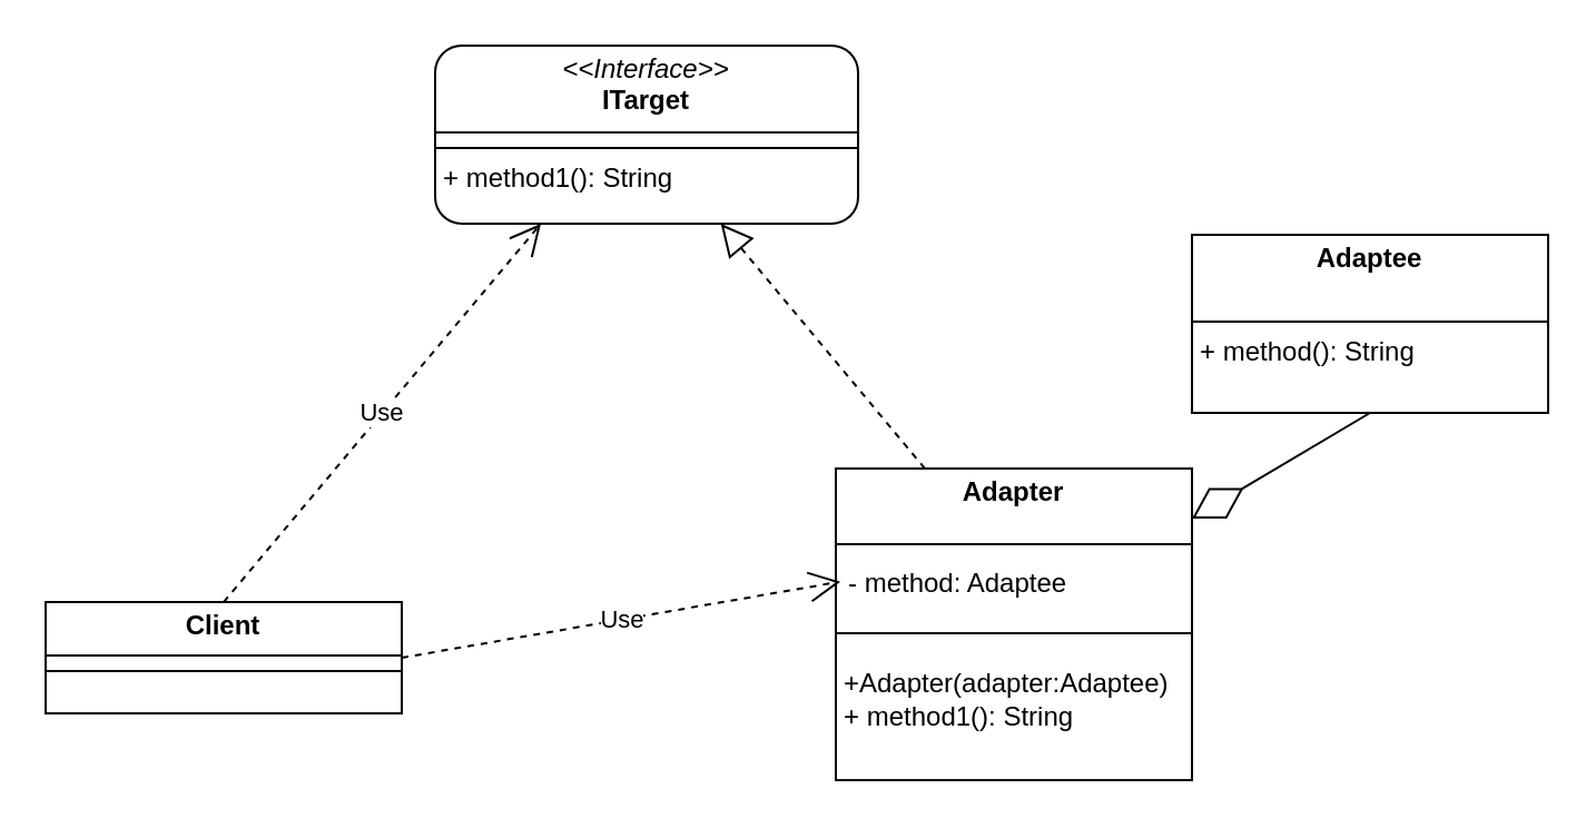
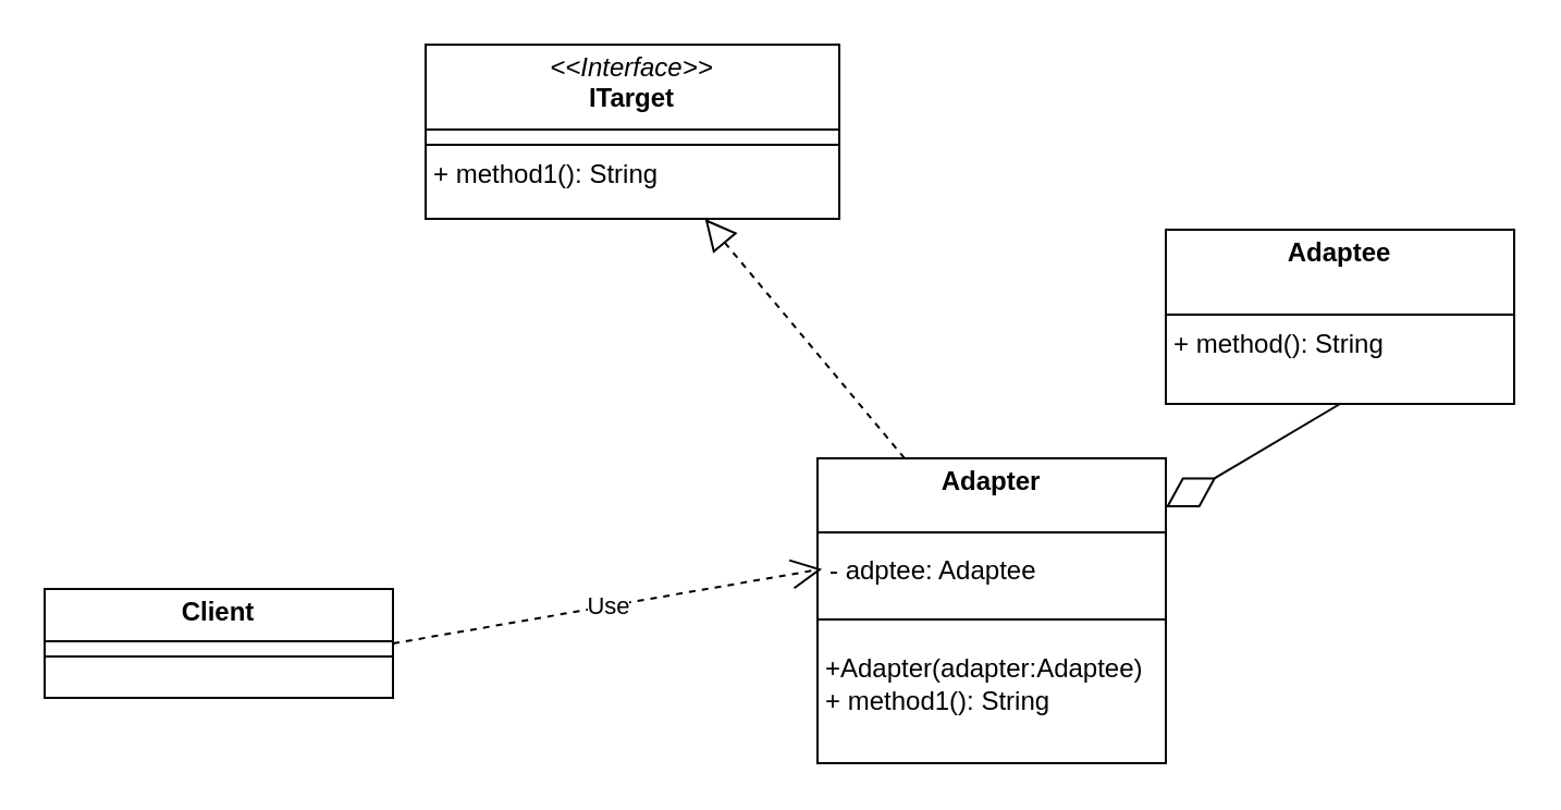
  <mxCell id="0" />
  <mxCell id="1" parent="0" />
  <mxCell id="2" value="&lt;p style=&quot;margin:0px;margin-top:4px;text-align:center;&quot;&gt;&lt;b&gt;Adaptee&lt;/b&gt;&lt;/p&gt;&lt;br&gt;&lt;hr size=&quot;1&quot; style=&quot;border-style:solid;&quot;&gt;&lt;p style=&quot;margin:0px;margin-left:4px;&quot;&gt;+ method(): String&lt;br&gt;&lt;/p&gt;" style="verticalAlign=top;align=left;overflow=fill;html=1;whiteSpace=wrap;" vertex="1" parent="1"><mxGeometry x="535" y="105" width="160" height="80" as="geometry" /></mxCell>
  <mxCell id="3" value="&lt;p style=&quot;margin:0px;margin-top:4px;text-align:center;&quot;&gt;&lt;b&gt;Adapter&lt;/b&gt;&lt;br&gt;&lt;/p&gt;&lt;div&gt;&lt;br&gt;&lt;/div&gt;&lt;div&gt;&lt;br&gt;&lt;/div&gt;&lt;div&gt;&lt;br&gt;&lt;/div&gt;&lt;div&gt;&lt;br&gt;&lt;/div&gt;&lt;div&gt;&lt;br&gt;&lt;/div&gt;&lt;p style=&quot;margin:0px;margin-left:4px;&quot;&gt;+Adapter(adapter:Adaptee) &lt;br&gt;&lt;/p&gt;&lt;p style=&quot;margin:0px;margin-left:4px;&quot;&gt;+ method1(): String&lt;/p&gt;" style="verticalAlign=top;align=left;overflow=fill;html=1;whiteSpace=wrap;" vertex="1" parent="1"><mxGeometry x="375" y="210" width="160" height="140" as="geometry" /></mxCell>
- <mxCell id="4" value="&lt;p style=&quot;margin:0px;margin-top:4px;text-align:center;&quot;&gt;&lt;i&gt;&amp;lt;&amp;lt;Interface&amp;gt;&amp;gt;&lt;/i&gt;&lt;br&gt;&lt;b&gt;ITarget&lt;/b&gt;&lt;br&gt;&lt;/p&gt;&lt;hr size=&quot;1&quot; style=&quot;border-style:solid;&quot;&gt;&lt;hr size=&quot;1&quot; style=&quot;border-style:solid;&quot;&gt;&lt;p style=&quot;margin:0px;margin-left:4px;&quot;&gt;+ method1(): String&lt;/p&gt;" style="verticalAlign=top;align=left;overflow=fill;html=1;whiteSpace=wrap;rounded=1;" vertex="1" parent="1"><mxGeometry x="195" y="20" width="190" height="80" as="geometry" /></mxCell>
+ <mxCell id="4" value="&lt;p style=&quot;margin:0px;margin-top:4px;text-align:center;&quot;&gt;&lt;i&gt;&amp;lt;&amp;lt;Interface&amp;gt;&amp;gt;&lt;/i&gt;&lt;br&gt;&lt;b&gt;ITarget&lt;/b&gt;&lt;br&gt;&lt;/p&gt;&lt;hr size=&quot;1&quot; style=&quot;border-style:solid;&quot;&gt;&lt;hr size=&quot;1&quot; style=&quot;border-style:solid;&quot;&gt;&lt;p style=&quot;margin:0px;margin-left:4px;&quot;&gt;+ method1(): String&lt;/p&gt;" style="verticalAlign=top;align=left;overflow=fill;html=1;whiteSpace=wrap;" vertex="1" parent="1"><mxGeometry x="195" y="20" width="190" height="80" as="geometry" /></mxCell>
  <mxCell id="5" value="" style="endArrow=block;dashed=1;endFill=0;endSize=12;html=1;rounded=0;exitX=0.25;exitY=0;exitDx=0;exitDy=0;" edge="1" parent="1" source="3" target="4"><mxGeometry width="160" relative="1" as="geometry"><mxPoint x="225" y="220" as="sourcePoint" /><mxPoint x="385" y="220" as="targetPoint" /></mxGeometry></mxCell>
  <mxCell id="6" value="&lt;p style=&quot;margin:0px;margin-top:4px;text-align:center;&quot;&gt;&lt;b&gt;Client&lt;/b&gt;&lt;/p&gt;&lt;hr size=&quot;1&quot; style=&quot;border-style:solid;&quot;&gt;&lt;hr size=&quot;1&quot; style=&quot;border-style:solid;&quot;&gt;&lt;p style=&quot;margin:0px;margin-left:4px;&quot;&gt;&lt;br&gt;&lt;/p&gt;" style="verticalAlign=top;align=left;overflow=fill;html=1;whiteSpace=wrap;" vertex="1" parent="1"><mxGeometry x="20" y="270" width="160" height="50" as="geometry" /></mxCell>
- <mxCell id="7" value="Use" style="endArrow=open;endSize=12;dashed=1;html=1;rounded=0;exitX=0.5;exitY=0;exitDx=0;exitDy=0;entryX=0.25;entryY=1;entryDx=0;entryDy=0;" edge="1" parent="1" source="6" target="4"><mxGeometry width="160" relative="1" as="geometry"><mxPoint x="65" y="200" as="sourcePoint" /><mxPoint x="225" y="200" as="targetPoint" /></mxGeometry></mxCell>
  <mxCell id="8" value="Use" style="endArrow=open;endSize=12;dashed=1;html=1;rounded=0;exitX=1;exitY=0.5;exitDx=0;exitDy=0;entryX=0.013;entryY=0.363;entryDx=0;entryDy=0;entryPerimeter=0;" edge="1" parent="1" source="6" target="3"><mxGeometry width="160" relative="1" as="geometry"><mxPoint x="125" y="290" as="sourcePoint" /><mxPoint x="223" y="130" as="targetPoint" /></mxGeometry></mxCell>
  <mxCell id="9" value="" style="endArrow=diamondThin;endFill=0;endSize=24;html=1;rounded=0;exitX=0.5;exitY=1;exitDx=0;exitDy=0;" edge="1" parent="1" source="2" target="3"><mxGeometry width="160" relative="1" as="geometry"><mxPoint x="535" y="210" as="sourcePoint" /><mxPoint x="695" y="210" as="targetPoint" /></mxGeometry></mxCell>
  <mxCell id="10" value="" style="line;strokeWidth=1;fillColor=none;align=left;verticalAlign=middle;spacingTop=-1;spacingLeft=3;spacingRight=3;rotatable=0;labelPosition=right;points=[];portConstraint=eastwest;strokeColor=inherit;" vertex="1" parent="1"><mxGeometry x="375" y="280" width="160" height="8" as="geometry" /></mxCell>
  <mxCell id="11" value="" style="line;strokeWidth=1;fillColor=none;align=left;verticalAlign=middle;spacingTop=-1;spacingLeft=3;spacingRight=3;rotatable=0;labelPosition=right;points=[];portConstraint=eastwest;strokeColor=inherit;" vertex="1" parent="1"><mxGeometry x="375" y="240" width="160" height="8" as="geometry" /></mxCell>
- <mxCell id="12" value="- method: Adaptee" style="text;strokeColor=none;fillColor=none;align=left;verticalAlign=top;spacingLeft=4;spacingRight=4;overflow=hidden;rotatable=0;points=[[0,0.5],[1,0.5]];portConstraint=eastwest;whiteSpace=wrap;html=1;" vertex="1" parent="1"><mxGeometry x="375" y="248" width="170" height="26" as="geometry" /></mxCell>
+ <mxCell id="12" value="- adptee: Adaptee" style="text;strokeColor=none;fillColor=none;align=left;verticalAlign=top;spacingLeft=4;spacingRight=4;overflow=hidden;rotatable=0;points=[[0,0.5],[1,0.5]];portConstraint=eastwest;whiteSpace=wrap;html=1;" vertex="1" parent="1"><mxGeometry x="375" y="248" width="170" height="26" as="geometry" /></mxCell>
